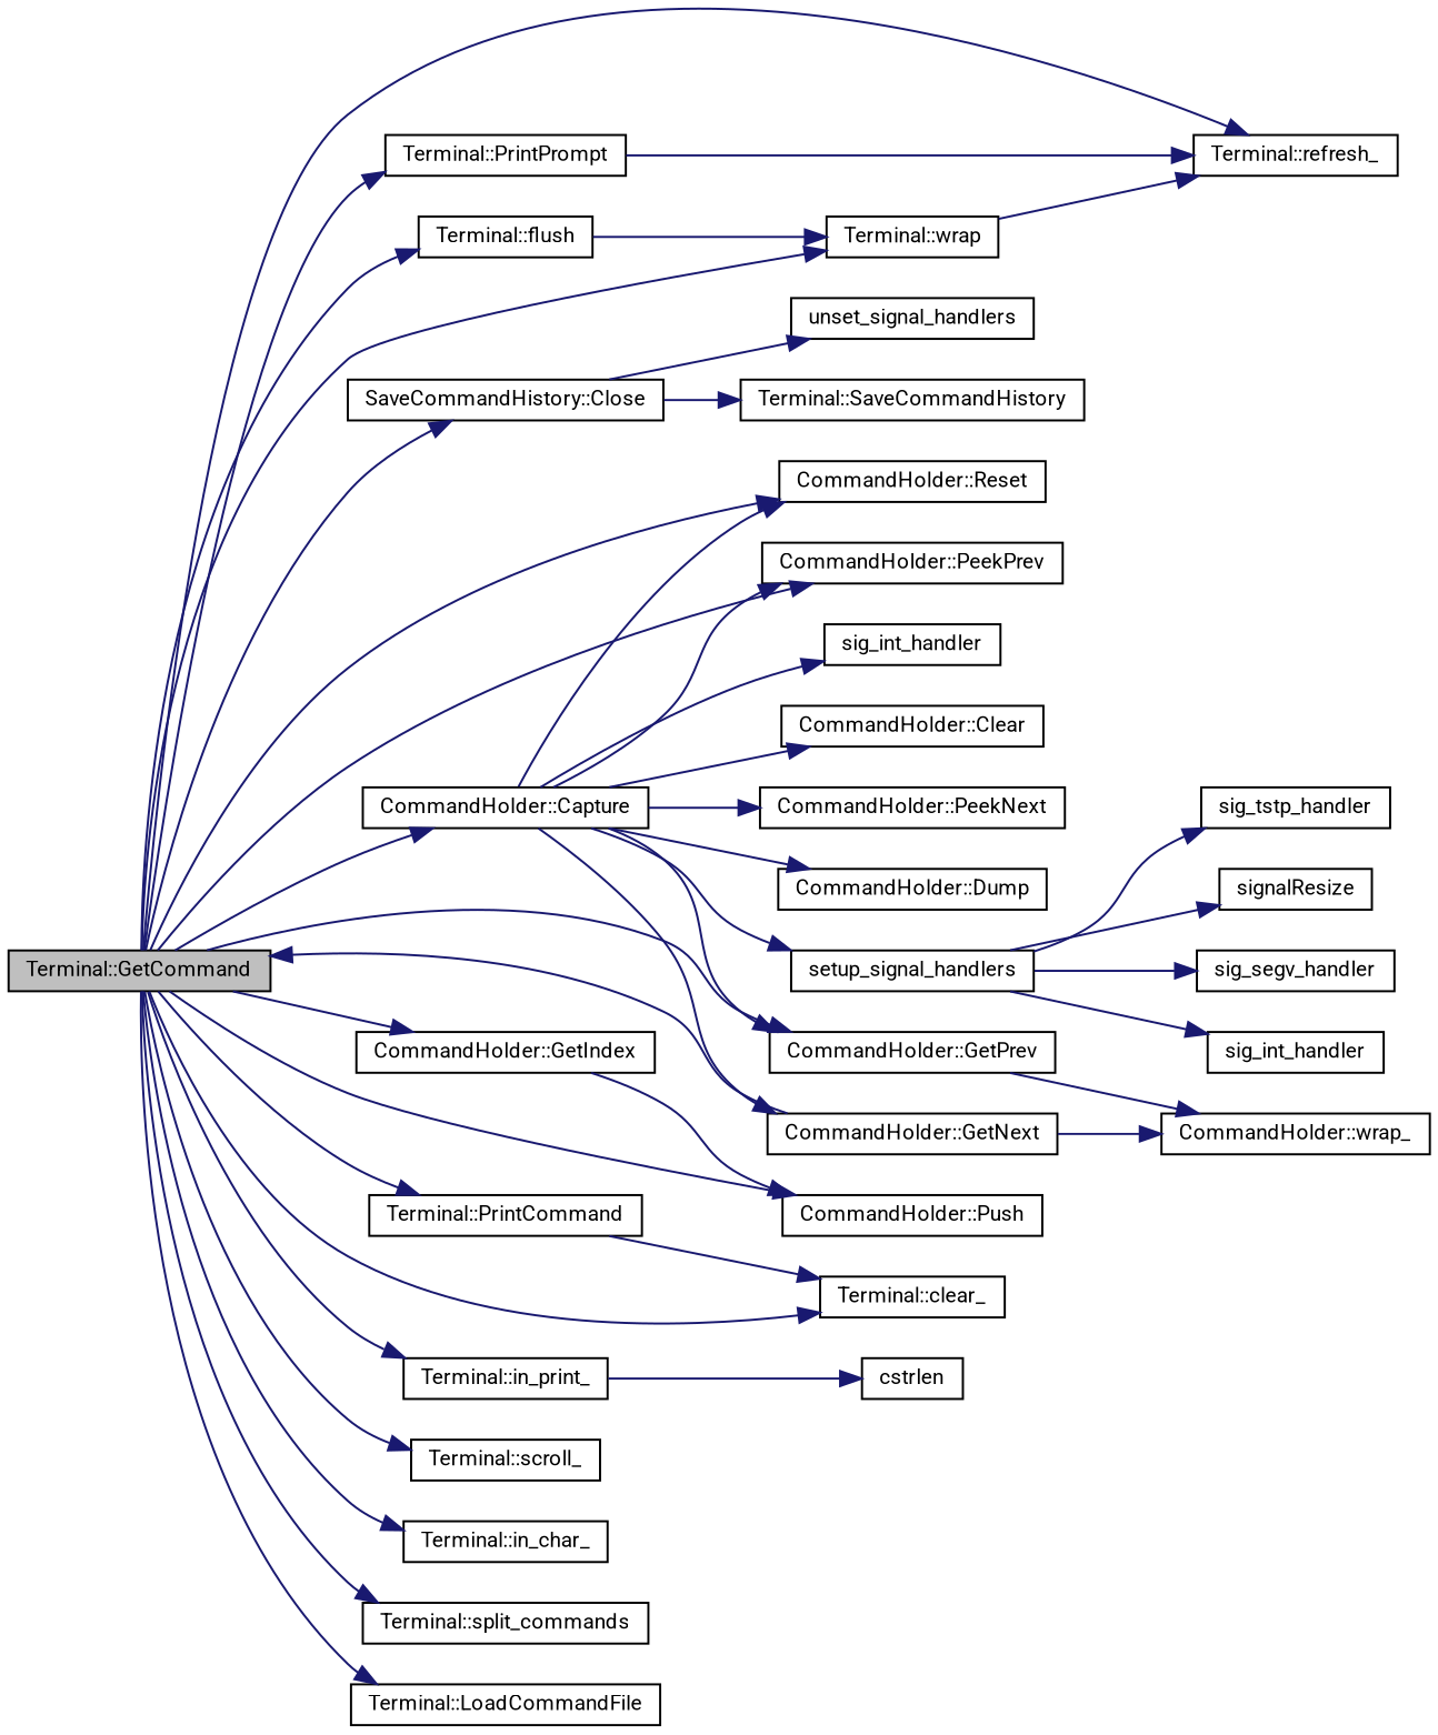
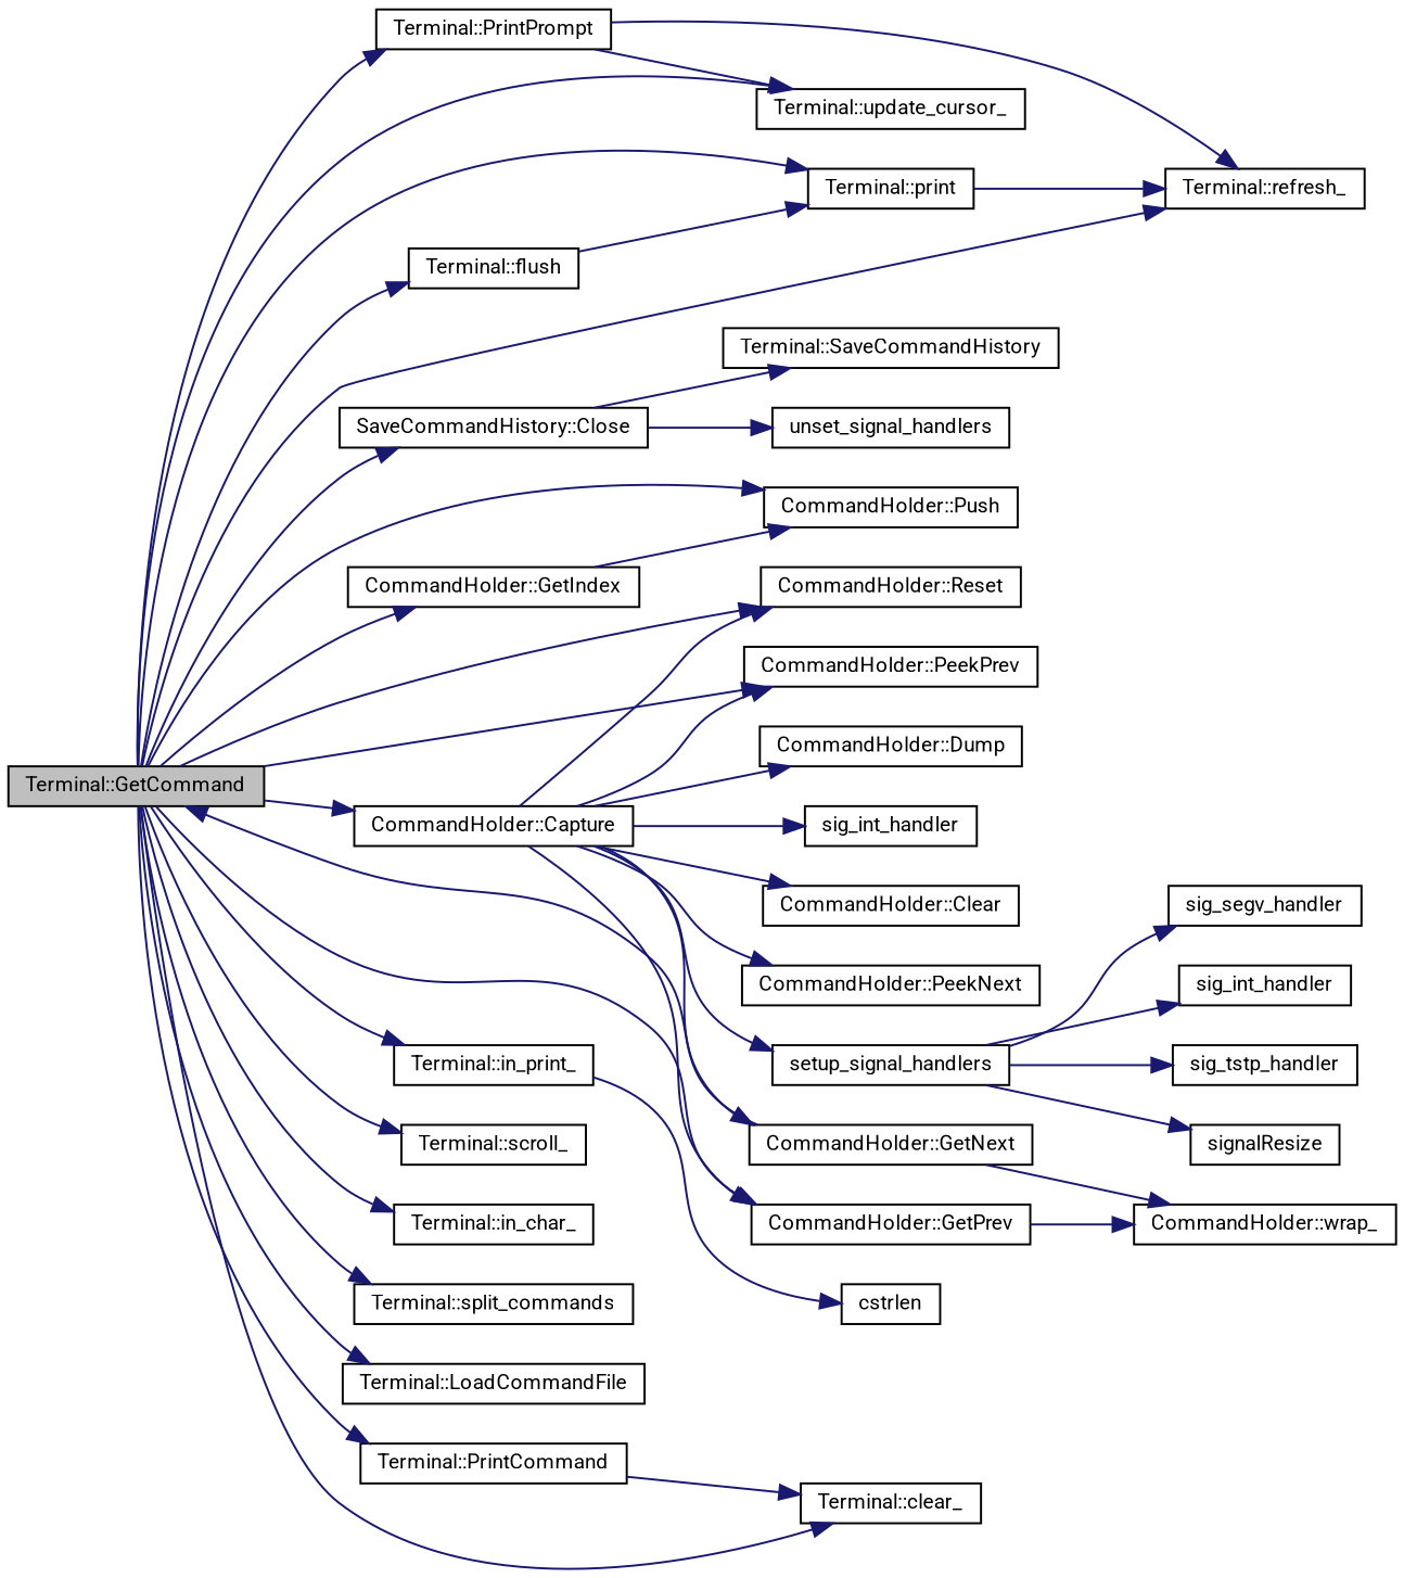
  digraph {
    fontname=Roboto
    rankdir=LR
    node [color=black fillcolor=white fontname=Roboto fontsize=10 shape=record style=filled]
    edge [color=midnightblue fontname=Roboto fontsize=10 labelfontname=Helvetica labelfontsize=10 style=solid]
    n1 [fillcolor=grey75 fontcolor=black height=0.2 label="Terminal::GetCommand" width=0.4]
    n2 [height=0.2 label="Terminal::PrintPrompt" width=0.4]
-   n3 [height=0.2 label="Terminal::wrap" width=0.4]
+   n3 [height=0.2 label="Terminal::print" width=0.4]
    n4 [height=0.2 label="Terminal::refresh_" width=0.4]
+   n5 [height=0.2 label="Terminal::update_cursor_" width=0.4]
    n6 [height=0.2 label="SaveCommandHistory::Close" width=0.4]
    n7 [height=0.2 label="Terminal::flush" width=0.4]
    n8 [height=0.2 label="CommandHolder::Reset" width=0.4]
    n9 [height=0.2 label="CommandHolder::PeekPrev" width=0.4]
    n10 [height=0.2 label="CommandHolder::Push" width=0.4]
    n11 [height=0.2 label="Terminal::clear_" width=0.4]
    n12 [height=0.2 label="CommandHolder::GetIndex" width=0.4]
    n13 [height=0.2 label="CommandHolder::Capture" width=0.4]
    n14 [height=0.2 label="CommandHolder::GetPrev" width=0.4]
    n15 [height=0.2 label="Terminal::in_print_" width=0.4]
    n16 [height=0.2 label="Terminal::scroll_" width=0.4]
    n17 [height=0.2 label="Terminal::in_char_" width=0.4]
    n18 [height=0.2 label="Terminal::split_commands" width=0.4]
    n19 [height=0.2 label="Terminal::LoadCommandFile" width=0.4]
    n20 [height=0.2 label="Terminal::PrintCommand" width=0.4]
    n21 [height=0.2 label="Terminal::SaveCommandHistory" width=0.4]
    n22 [height=0.2 label=unset_signal_handlers width=0.4]
    n23 [height=0.2 label="CommandHolder::GetNext" width=0.4]
    n24 [height=0.2 label="CommandHolder::Clear" width=0.4]
    n25 [height=0.2 label="CommandHolder::PeekNext" width=0.4]
    n26 [height=0.2 label="CommandHolder::Dump" width=0.4]
    n27 [height=0.2 label=sig_int_handler width=0.4]
    n28 [height=0.2 label=setup_signal_handlers width=0.4]
    n29 [height=0.2 label="CommandHolder::wrap_" width=0.4]
    n30 [height=0.2 label=cstrlen width=0.4]
    n31 [height=0.2 label=sig_segv_handler width=0.4]
    n32 [height=0.2 label=sig_int_handler width=0.4]
    n33 [height=0.2 label=sig_tstp_handler width=0.4]
    n34 [height=0.2 label=signalResize width=0.4]
    n1 -> n2
    n1 -> n3
    n1 -> n4
+   n1 -> n5
    n1 -> n6
    n1 -> n7
    n1 -> n8
    n1 -> n9
    n1 -> n10
    n1 -> n11
    n1 -> n12
    n1 -> n13
    n1 -> n14
    n1 -> n15
    n1 -> n16
    n1 -> n17
    n1 -> n18
    n1 -> n19
    n1 -> n20
    n2 -> n4
+   n2 -> n5
    n3 -> n4
    n6 -> n21
    n6 -> n22
    n7 -> n3
    n12 -> n10
    n13 -> n8
    n13 -> n9
    n13 -> n14
    n13 -> n23
    n13 -> n24
    n13 -> n25
    n13 -> n26
    n13 -> n27
    n13 -> n28
    n14 -> n29
    n15 -> n30
    n20 -> n11
    n23 -> n1
    n23 -> n29
    n28 -> n31
    n28 -> n32
    n28 -> n33
    n28 -> n34
  }
